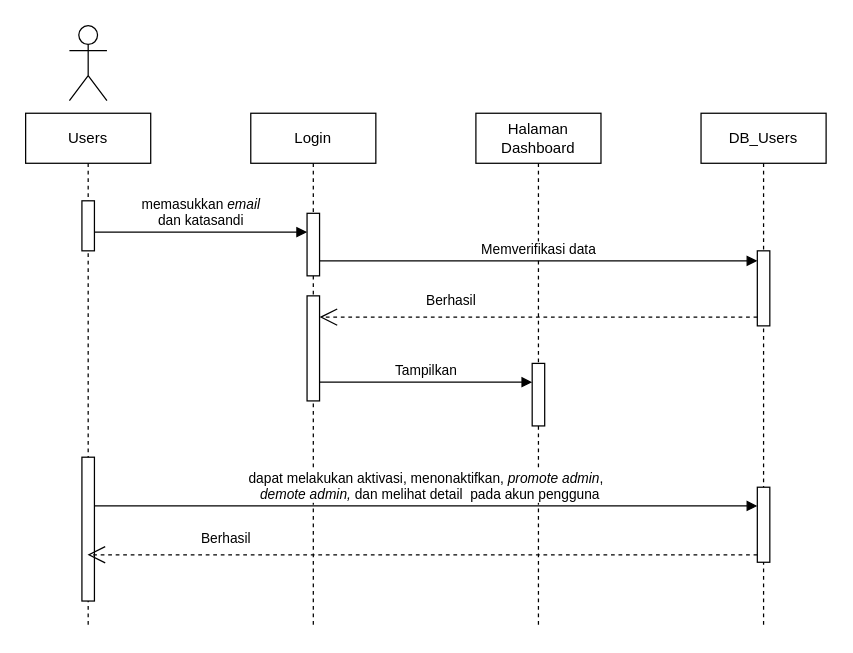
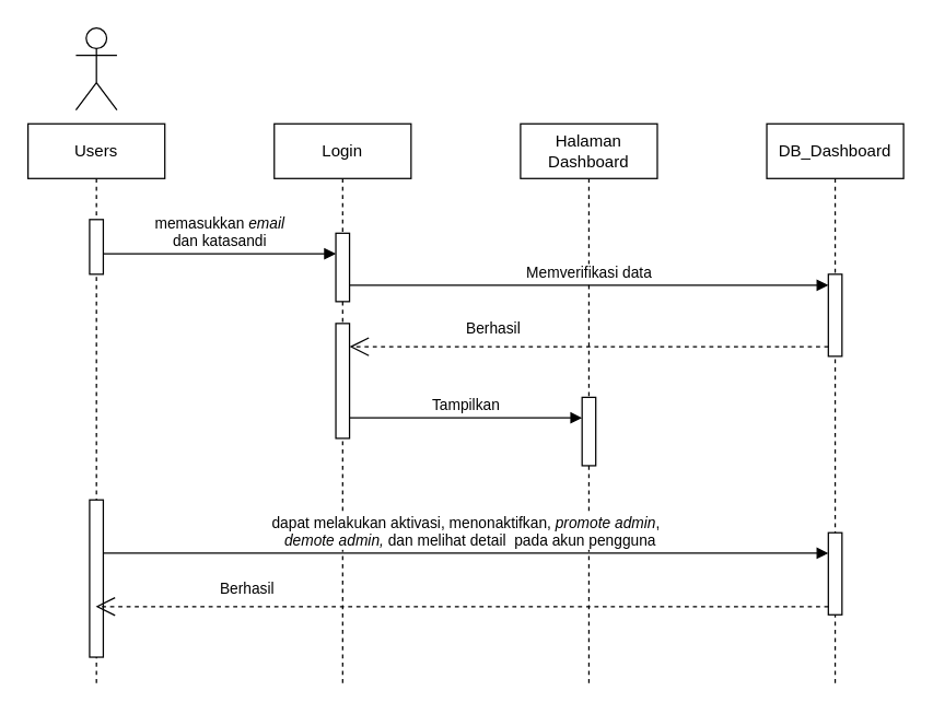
  <mxCell id="0" />
  <mxCell id="1" parent="0" />
  <mxCell id="2" value="Users" style="shape=umlLifeline;perimeter=lifelinePerimeter;whiteSpace=wrap;html=1;container=0;dropTarget=0;collapsible=0;recursiveResize=0;outlineConnect=0;portConstraint=eastwest;newEdgeStyle={&quot;edgeStyle&quot;:&quot;elbowEdgeStyle&quot;,&quot;elbow&quot;:&quot;vertical&quot;,&quot;curved&quot;:0,&quot;rounded&quot;:0};" parent="1" vertex="1"><mxGeometry x="20" y="90" width="100" height="410" as="geometry" /></mxCell>
  <mxCell id="3" value="" style="html=1;points=[];perimeter=orthogonalPerimeter;outlineConnect=0;targetShapes=umlLifeline;portConstraint=eastwest;newEdgeStyle={&quot;edgeStyle&quot;:&quot;elbowEdgeStyle&quot;,&quot;elbow&quot;:&quot;vertical&quot;,&quot;curved&quot;:0,&quot;rounded&quot;:0};" parent="2" vertex="1"><mxGeometry x="45" y="70" width="10" height="40" as="geometry" /></mxCell>
  <mxCell id="4" value="" style="html=1;points=[];perimeter=orthogonalPerimeter;outlineConnect=0;targetShapes=umlLifeline;portConstraint=eastwest;newEdgeStyle={&quot;edgeStyle&quot;:&quot;elbowEdgeStyle&quot;,&quot;elbow&quot;:&quot;vertical&quot;,&quot;curved&quot;:0,&quot;rounded&quot;:0};" vertex="1" parent="2"><mxGeometry x="45" y="275" width="10" height="115" as="geometry" /></mxCell>
  <mxCell id="5" value="" style="shape=umlActor;verticalLabelPosition=bottom;verticalAlign=top;html=1;outlineConnect=0;" vertex="1" parent="1"><mxGeometry x="55" y="20" width="30" height="60" as="geometry" /></mxCell>
  <mxCell id="6" value="Login" style="shape=umlLifeline;perimeter=lifelinePerimeter;whiteSpace=wrap;html=1;container=0;dropTarget=0;collapsible=0;recursiveResize=0;outlineConnect=0;portConstraint=eastwest;newEdgeStyle={&quot;edgeStyle&quot;:&quot;elbowEdgeStyle&quot;,&quot;elbow&quot;:&quot;vertical&quot;,&quot;curved&quot;:0,&quot;rounded&quot;:0};" vertex="1" parent="1"><mxGeometry x="200" y="90" width="100" height="410" as="geometry" /></mxCell>
  <mxCell id="7" value="" style="html=1;points=[];perimeter=orthogonalPerimeter;outlineConnect=0;targetShapes=umlLifeline;portConstraint=eastwest;newEdgeStyle={&quot;edgeStyle&quot;:&quot;elbowEdgeStyle&quot;,&quot;elbow&quot;:&quot;vertical&quot;,&quot;curved&quot;:0,&quot;rounded&quot;:0};" vertex="1" parent="6"><mxGeometry x="45" y="80" width="10" height="50" as="geometry" /></mxCell>
  <mxCell id="8" value="" style="html=1;points=[];perimeter=orthogonalPerimeter;outlineConnect=0;targetShapes=umlLifeline;portConstraint=eastwest;newEdgeStyle={&quot;edgeStyle&quot;:&quot;elbowEdgeStyle&quot;,&quot;elbow&quot;:&quot;vertical&quot;,&quot;curved&quot;:0,&quot;rounded&quot;:0};" vertex="1" parent="6"><mxGeometry x="45" y="146" width="10" height="84" as="geometry" /></mxCell>
  <mxCell id="9" value="memasukkan &lt;i&gt;email &lt;br&gt;&lt;/i&gt;dan katasandi" style="html=1;verticalAlign=bottom;endArrow=block;edgeStyle=elbowEdgeStyle;elbow=vertical;curved=0;rounded=0;" edge="1" parent="1" source="3" target="7"><mxGeometry width="80" relative="1" as="geometry"><mxPoint x="80" y="220" as="sourcePoint" /><mxPoint x="240" y="220" as="targetPoint" /></mxGeometry></mxCell>
  <mxCell id="10" value="Halaman Dashboard" style="shape=umlLifeline;perimeter=lifelinePerimeter;whiteSpace=wrap;html=1;container=0;dropTarget=0;collapsible=0;recursiveResize=0;outlineConnect=0;portConstraint=eastwest;newEdgeStyle={&quot;edgeStyle&quot;:&quot;elbowEdgeStyle&quot;,&quot;elbow&quot;:&quot;vertical&quot;,&quot;curved&quot;:0,&quot;rounded&quot;:0};" vertex="1" parent="1"><mxGeometry x="380" y="90" width="100" height="410" as="geometry" /></mxCell>
  <mxCell id="11" value="" style="html=1;points=[];perimeter=orthogonalPerimeter;outlineConnect=0;targetShapes=umlLifeline;portConstraint=eastwest;newEdgeStyle={&quot;edgeStyle&quot;:&quot;elbowEdgeStyle&quot;,&quot;elbow&quot;:&quot;vertical&quot;,&quot;curved&quot;:0,&quot;rounded&quot;:0};" vertex="1" parent="10"><mxGeometry x="45" y="200" width="10" height="50" as="geometry" /></mxCell>
- <mxCell id="12" value="DB_Users" style="shape=umlLifeline;perimeter=lifelinePerimeter;whiteSpace=wrap;html=1;container=0;dropTarget=0;collapsible=0;recursiveResize=0;outlineConnect=0;portConstraint=eastwest;newEdgeStyle={&quot;edgeStyle&quot;:&quot;elbowEdgeStyle&quot;,&quot;elbow&quot;:&quot;vertical&quot;,&quot;curved&quot;:0,&quot;rounded&quot;:0};" vertex="1" parent="1"><mxGeometry x="560" y="90" width="100" height="410" as="geometry" /></mxCell>
+ <mxCell id="12" value="DB_Dashboard" style="shape=umlLifeline;perimeter=lifelinePerimeter;whiteSpace=wrap;html=1;container=0;dropTarget=0;collapsible=0;recursiveResize=0;outlineConnect=0;portConstraint=eastwest;newEdgeStyle={&quot;edgeStyle&quot;:&quot;elbowEdgeStyle&quot;,&quot;elbow&quot;:&quot;vertical&quot;,&quot;curved&quot;:0,&quot;rounded&quot;:0};" vertex="1" parent="1"><mxGeometry x="560" y="90" width="100" height="410" as="geometry" /></mxCell>
  <mxCell id="13" value="" style="html=1;points=[];perimeter=orthogonalPerimeter;outlineConnect=0;targetShapes=umlLifeline;portConstraint=eastwest;newEdgeStyle={&quot;edgeStyle&quot;:&quot;elbowEdgeStyle&quot;,&quot;elbow&quot;:&quot;vertical&quot;,&quot;curved&quot;:0,&quot;rounded&quot;:0};" vertex="1" parent="12"><mxGeometry x="45" y="110" width="10" height="60" as="geometry" /></mxCell>
  <mxCell id="14" value="" style="html=1;points=[];perimeter=orthogonalPerimeter;outlineConnect=0;targetShapes=umlLifeline;portConstraint=eastwest;newEdgeStyle={&quot;edgeStyle&quot;:&quot;elbowEdgeStyle&quot;,&quot;elbow&quot;:&quot;vertical&quot;,&quot;curved&quot;:0,&quot;rounded&quot;:0};" vertex="1" parent="12"><mxGeometry x="45" y="299" width="10" height="60" as="geometry" /></mxCell>
  <mxCell id="15" value="Memverifikasi data" style="html=1;verticalAlign=bottom;endArrow=block;edgeStyle=elbowEdgeStyle;elbow=vertical;curved=0;rounded=0;" edge="1" parent="1"><mxGeometry width="80" relative="1" as="geometry"><mxPoint x="255" y="208" as="sourcePoint" /><mxPoint x="605" y="208" as="targetPoint" /><Array as="points"><mxPoint x="400" y="208" /><mxPoint x="610" y="228" /></Array></mxGeometry></mxCell>
  <mxCell id="16" value="Berhasil" style="endArrow=open;endSize=12;dashed=1;html=1;rounded=0;" edge="1" parent="1"><mxGeometry x="0.4" y="-13" width="160" relative="1" as="geometry"><mxPoint x="605" y="253" as="sourcePoint" /><mxPoint x="255" y="253" as="targetPoint" /><mxPoint as="offset" /></mxGeometry></mxCell>
  <mxCell id="17" value="Tampilkan" style="html=1;verticalAlign=bottom;endArrow=block;edgeStyle=elbowEdgeStyle;elbow=vertical;curved=0;rounded=0;" edge="1" parent="1" source="8" target="11"><mxGeometry width="80" relative="1" as="geometry"><mxPoint x="260" y="310" as="sourcePoint" /><mxPoint x="340" y="310" as="targetPoint" /></mxGeometry></mxCell>
  <mxCell id="18" value="dapat melakukan aktivasi, menonaktifkan, &lt;i&gt;promote admin&lt;/i&gt;,&lt;br&gt;&amp;nbsp;&amp;nbsp;&lt;i&gt;demote admin, &lt;/i&gt;dan melihat detail&amp;nbsp; pada akun pengguna" style="html=1;verticalAlign=bottom;endArrow=block;edgeStyle=elbowEdgeStyle;elbow=vertical;curved=0;rounded=0;" edge="1" parent="1"><mxGeometry width="80" relative="1" as="geometry"><mxPoint x="75" y="404" as="sourcePoint" /><mxPoint x="605" y="404" as="targetPoint" /></mxGeometry></mxCell>
  <mxCell id="19" value="Berhasil" style="endArrow=open;endSize=12;dashed=1;html=1;rounded=0;" edge="1" parent="1"><mxGeometry x="0.587" y="-13" width="160" relative="1" as="geometry"><mxPoint x="605" y="443" as="sourcePoint" /><mxPoint x="69.5" y="443" as="targetPoint" /><mxPoint as="offset" /></mxGeometry></mxCell>
